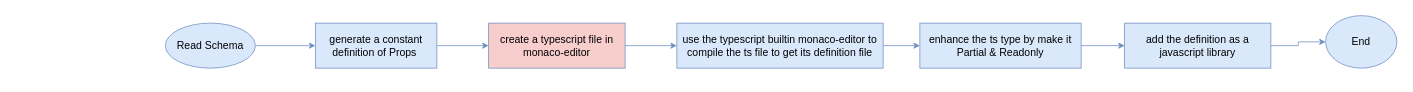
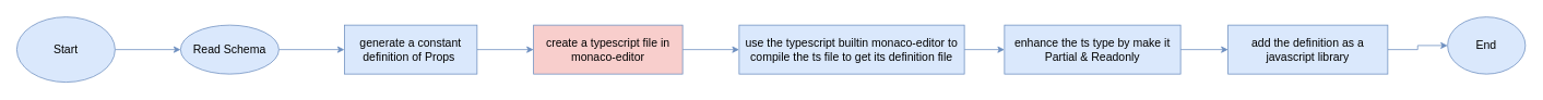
  <mxCell id="0" />
  <mxCell id="1" parent="0" />
+ <mxCell id="2" value="" style="edgeStyle=orthogonalEdgeStyle;rounded=0;orthogonalLoop=1;jettySize=auto;html=1;fontSize=14;fillColor=#dae8fc;strokeColor=#6c8ebf;" edge="1" parent="1" source="3" target="5"><mxGeometry relative="1" as="geometry" /></mxCell>
+ <mxCell id="3" value="Start" style="ellipse;whiteSpace=wrap;html=1;fontSize=14;fillColor=#dae8fc;strokeColor=#6c8ebf;" vertex="1" parent="1"><mxGeometry x="20" y="20" width="120" height="80" as="geometry" /></mxCell>
  <mxCell id="4" value="" style="edgeStyle=orthogonalEdgeStyle;rounded=0;orthogonalLoop=1;jettySize=auto;html=1;fontSize=14;fillColor=#dae8fc;strokeColor=#6c8ebf;" edge="1" parent="1" source="5" target="7"><mxGeometry relative="1" as="geometry" /></mxCell>
  <mxCell id="5" value="Read Schema" style="ellipse;whiteSpace=wrap;html=1;fontSize=14;fillColor=#dae8fc;strokeColor=#6c8ebf;" vertex="1" parent="1"><mxGeometry x="220" y="30" width="120" height="60" as="geometry" /></mxCell>
  <mxCell id="6" style="edgeStyle=orthogonalEdgeStyle;rounded=0;orthogonalLoop=1;jettySize=auto;html=1;fontSize=14;fillColor=#dae8fc;strokeColor=#6c8ebf;" edge="1" parent="1" source="7" target="11"><mxGeometry relative="1" as="geometry" /></mxCell>
  <mxCell id="7" value="generate a constant definition of Props&amp;nbsp;" style="whiteSpace=wrap;html=1;fontSize=14;fillColor=#dae8fc;strokeColor=#6c8ebf;" vertex="1" parent="1"><mxGeometry x="420" y="30" width="162" height="60" as="geometry" /></mxCell>
  <mxCell id="8" value="" style="edgeStyle=orthogonalEdgeStyle;rounded=0;orthogonalLoop=1;jettySize=auto;html=1;fontSize=14;fillColor=#dae8fc;strokeColor=#6c8ebf;" edge="1" parent="1" source="9" target="13"><mxGeometry relative="1" as="geometry" /></mxCell>
  <mxCell id="9" value="use the typescript builtin monaco-editor to compile the ts file to get its definition file" style="whiteSpace=wrap;html=1;fontSize=14;fillColor=#dae8fc;strokeColor=#6c8ebf;" vertex="1" parent="1"><mxGeometry x="902" y="30" width="275" height="60" as="geometry" /></mxCell>
  <mxCell id="10" style="edgeStyle=orthogonalEdgeStyle;rounded=0;orthogonalLoop=1;jettySize=auto;html=1;fontSize=14;fillColor=#dae8fc;strokeColor=#6c8ebf;" edge="1" parent="1" source="11" target="9"><mxGeometry relative="1" as="geometry" /></mxCell>
  <mxCell id="11" value="create a typescript file in monaco-editor" style="whiteSpace=wrap;html=1;fontSize=14;fillColor=#f8cecc;strokeColor=#6c8ebf;" vertex="1" parent="1"><mxGeometry x="651" y="30" width="182" height="60" as="geometry" /></mxCell>
  <mxCell id="12" value="" style="edgeStyle=orthogonalEdgeStyle;rounded=0;orthogonalLoop=1;jettySize=auto;html=1;fontSize=14;fillColor=#dae8fc;strokeColor=#6c8ebf;" edge="1" parent="1" source="13" target="15"><mxGeometry relative="1" as="geometry" /></mxCell>
  <mxCell id="13" value="enhance the ts type by make it Partial &amp;amp; Readonly" style="whiteSpace=wrap;html=1;fontSize=14;fillColor=#dae8fc;strokeColor=#6c8ebf;" vertex="1" parent="1"><mxGeometry x="1226" y="30" width="215" height="60" as="geometry" /></mxCell>
  <mxCell id="14" style="edgeStyle=orthogonalEdgeStyle;rounded=0;orthogonalLoop=1;jettySize=auto;html=1;fontSize=14;fillColor=#dae8fc;strokeColor=#6c8ebf;" edge="1" parent="1" source="15" target="16"><mxGeometry relative="1" as="geometry" /></mxCell>
  <mxCell id="15" value="add the definition as a javascript library" style="whiteSpace=wrap;html=1;fontSize=14;fillColor=#dae8fc;strokeColor=#6c8ebf;" vertex="1" parent="1"><mxGeometry x="1499" y="30" width="195" height="60" as="geometry" /></mxCell>
  <mxCell id="16" value="End" style="ellipse;whiteSpace=wrap;html=1;fontSize=14;fillColor=#dae8fc;strokeColor=#6c8ebf;" vertex="1" parent="1"><mxGeometry x="1767" y="20" width="95" height="70" as="geometry" /></mxCell>
